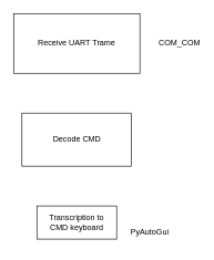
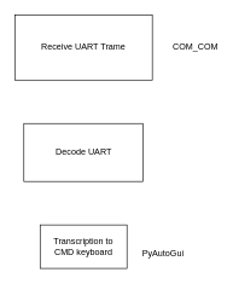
  <mxCell id="0" />
  <mxCell id="1" parent="0" />
  <mxCell id="2" value="Receive UART Trame" style="rounded=0;whiteSpace=wrap;html=1;" vertex="1" parent="1"><mxGeometry x="20" y="20" width="190" height="90" as="geometry" /></mxCell>
- <mxCell id="3" value="Decode CMD" style="rounded=0;whiteSpace=wrap;html=1;" vertex="1" parent="1"><mxGeometry x="32.5" y="170" width="165" height="80" as="geometry" /></mxCell>
+ <mxCell id="3" value="Decode UART" style="rounded=0;whiteSpace=wrap;html=1;" vertex="1" parent="1"><mxGeometry x="32.5" y="170" width="165" height="80" as="geometry" /></mxCell>
  <mxCell id="4" value="COM_COM" style="text;html=1;strokeColor=none;fillColor=none;align=center;verticalAlign=middle;whiteSpace=wrap;rounded=0;" vertex="1" parent="1"><mxGeometry x="240" y="50" width="60" height="30" as="geometry" /></mxCell>
- <mxCell id="5" value="Transcription to&lt;br&gt;CMD keyboard" style="rounded=0;whiteSpace=wrap;html=1;" vertex="1" parent="1"><mxGeometry x="55" y="310" width="120" height="50" as="geometry" /></mxCell>
+ <mxCell id="5" value="Transcription to&lt;br&gt;CMD keyboard" style="rounded=0;whiteSpace=wrap;html=1;" vertex="1" parent="1"><mxGeometry x="55" y="310" width="120" height="60" as="geometry" /></mxCell>
  <mxCell id="6" value="PyAutoGui" style="text;html=1;strokeColor=none;fillColor=none;align=center;verticalAlign=middle;whiteSpace=wrap;rounded=0;" vertex="1" parent="1"><mxGeometry x="190" y="335" width="70" height="30" as="geometry" /></mxCell>
